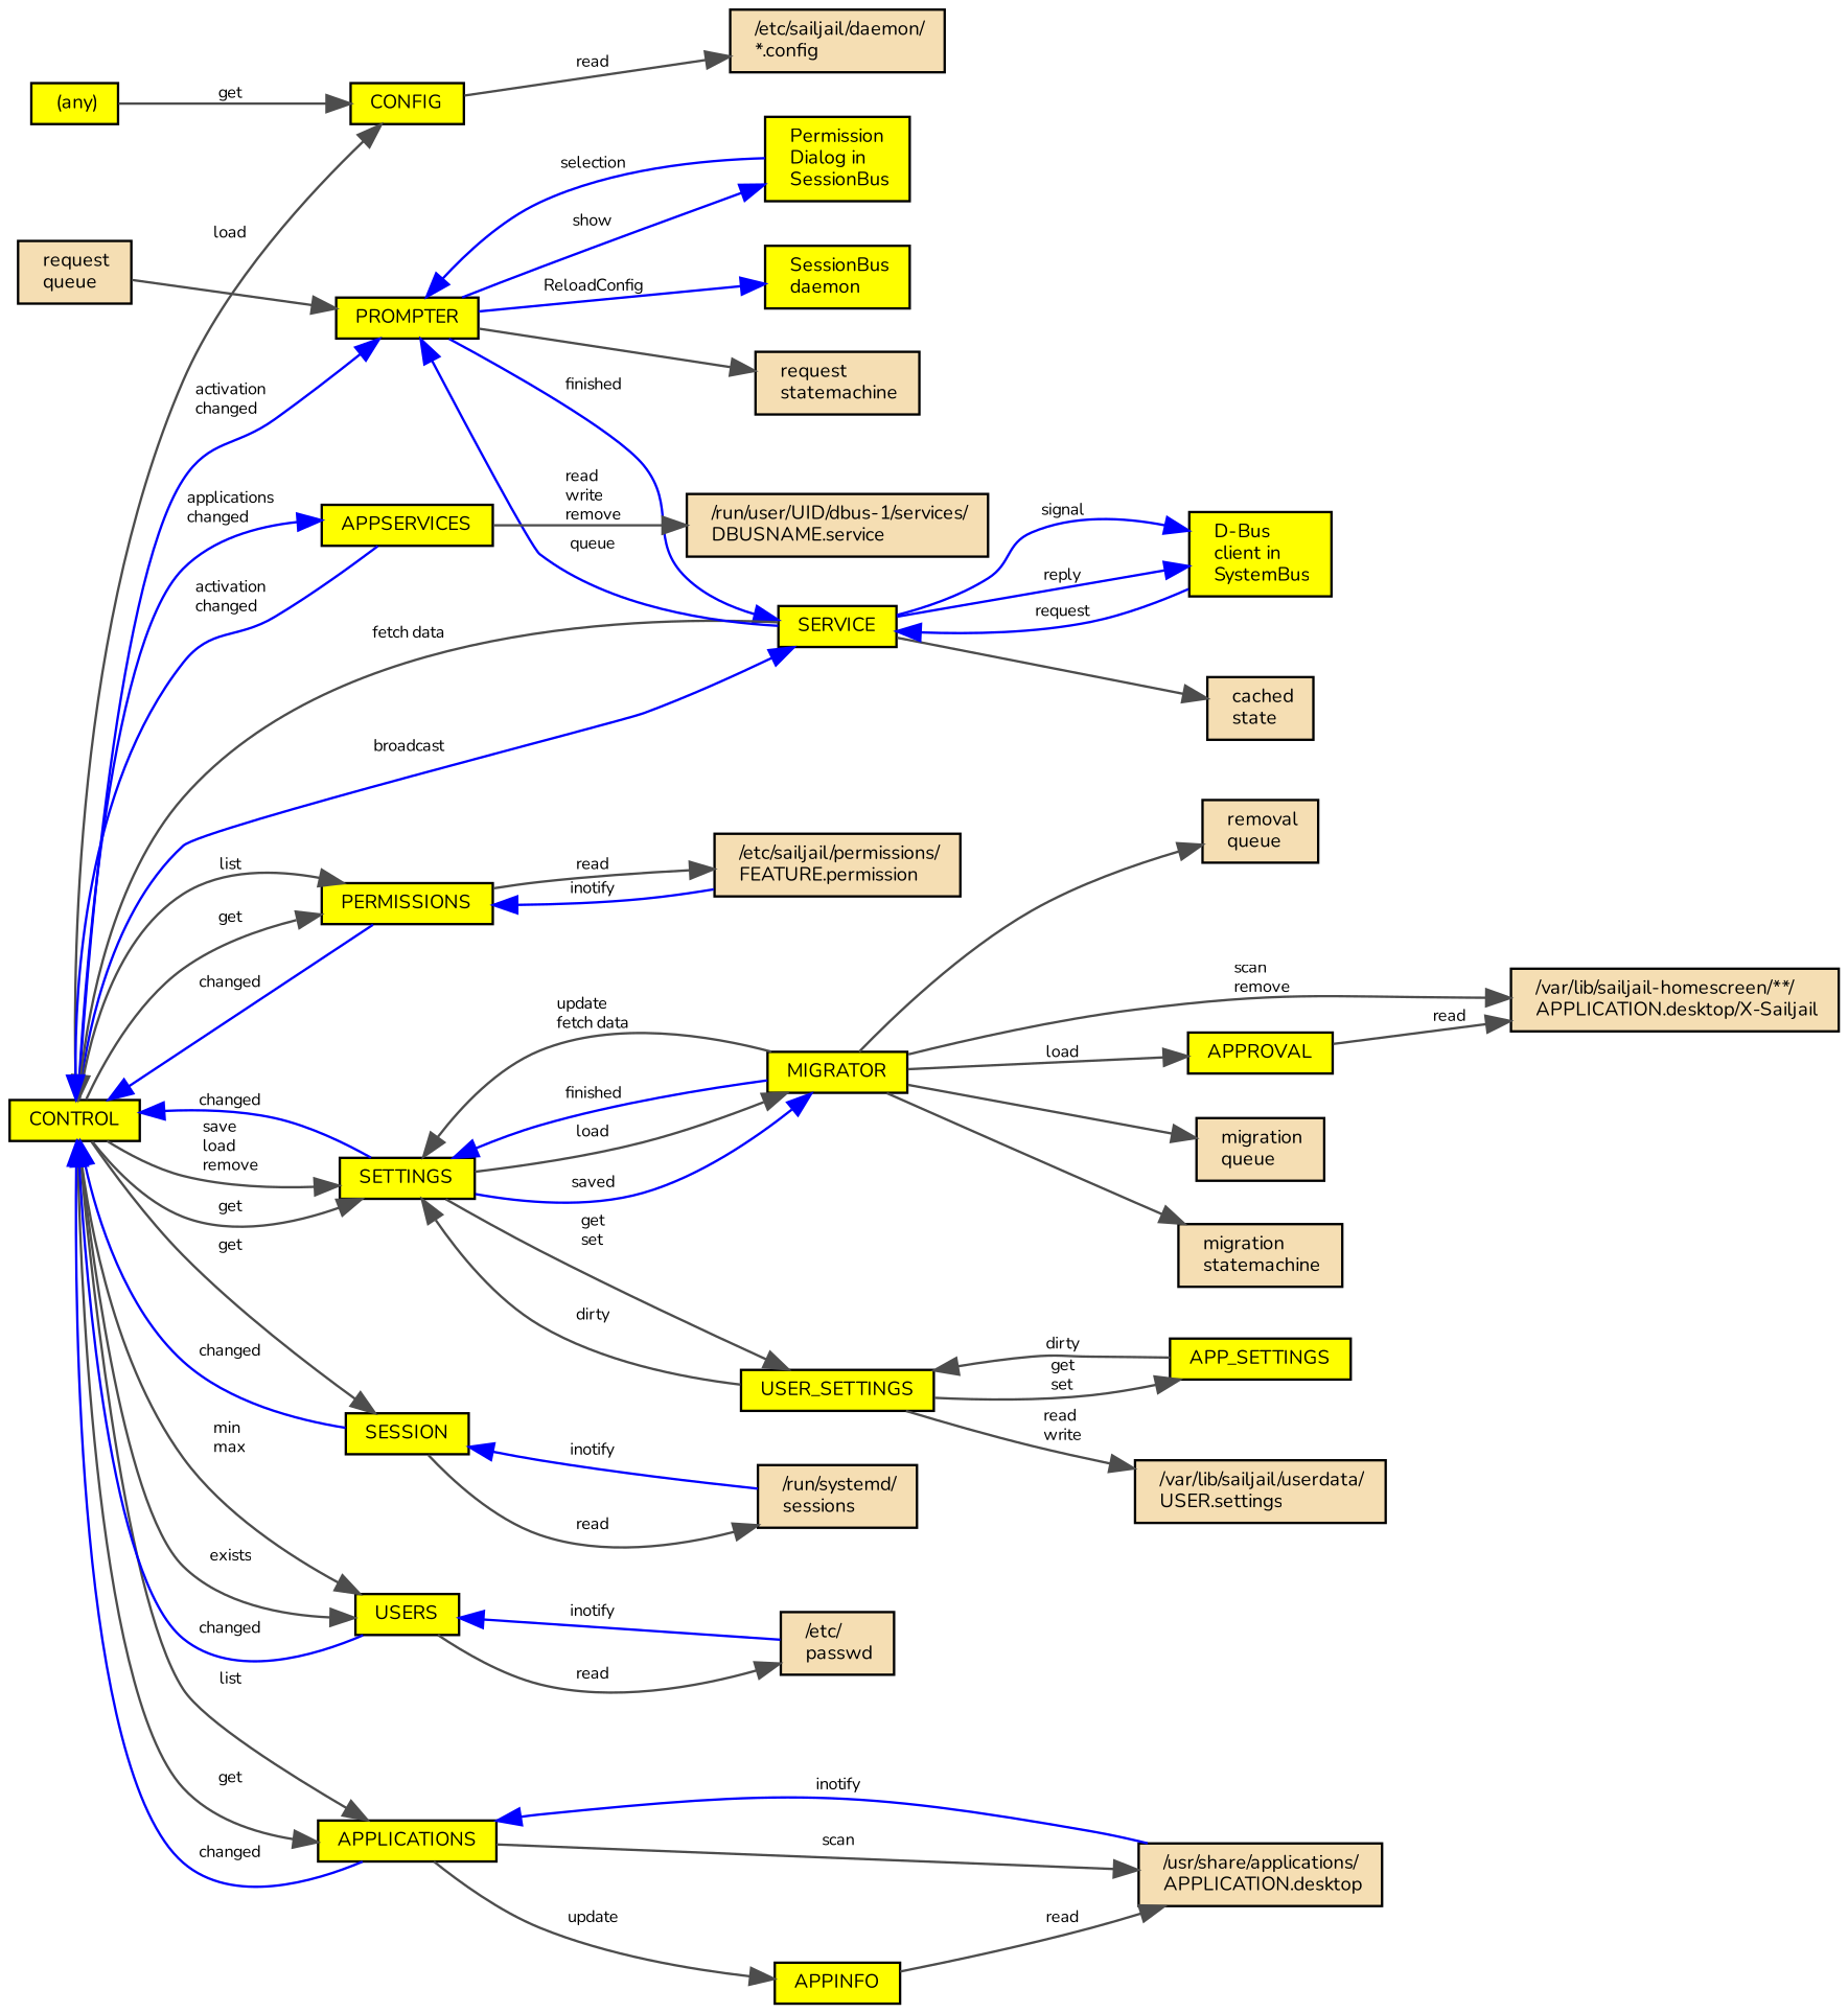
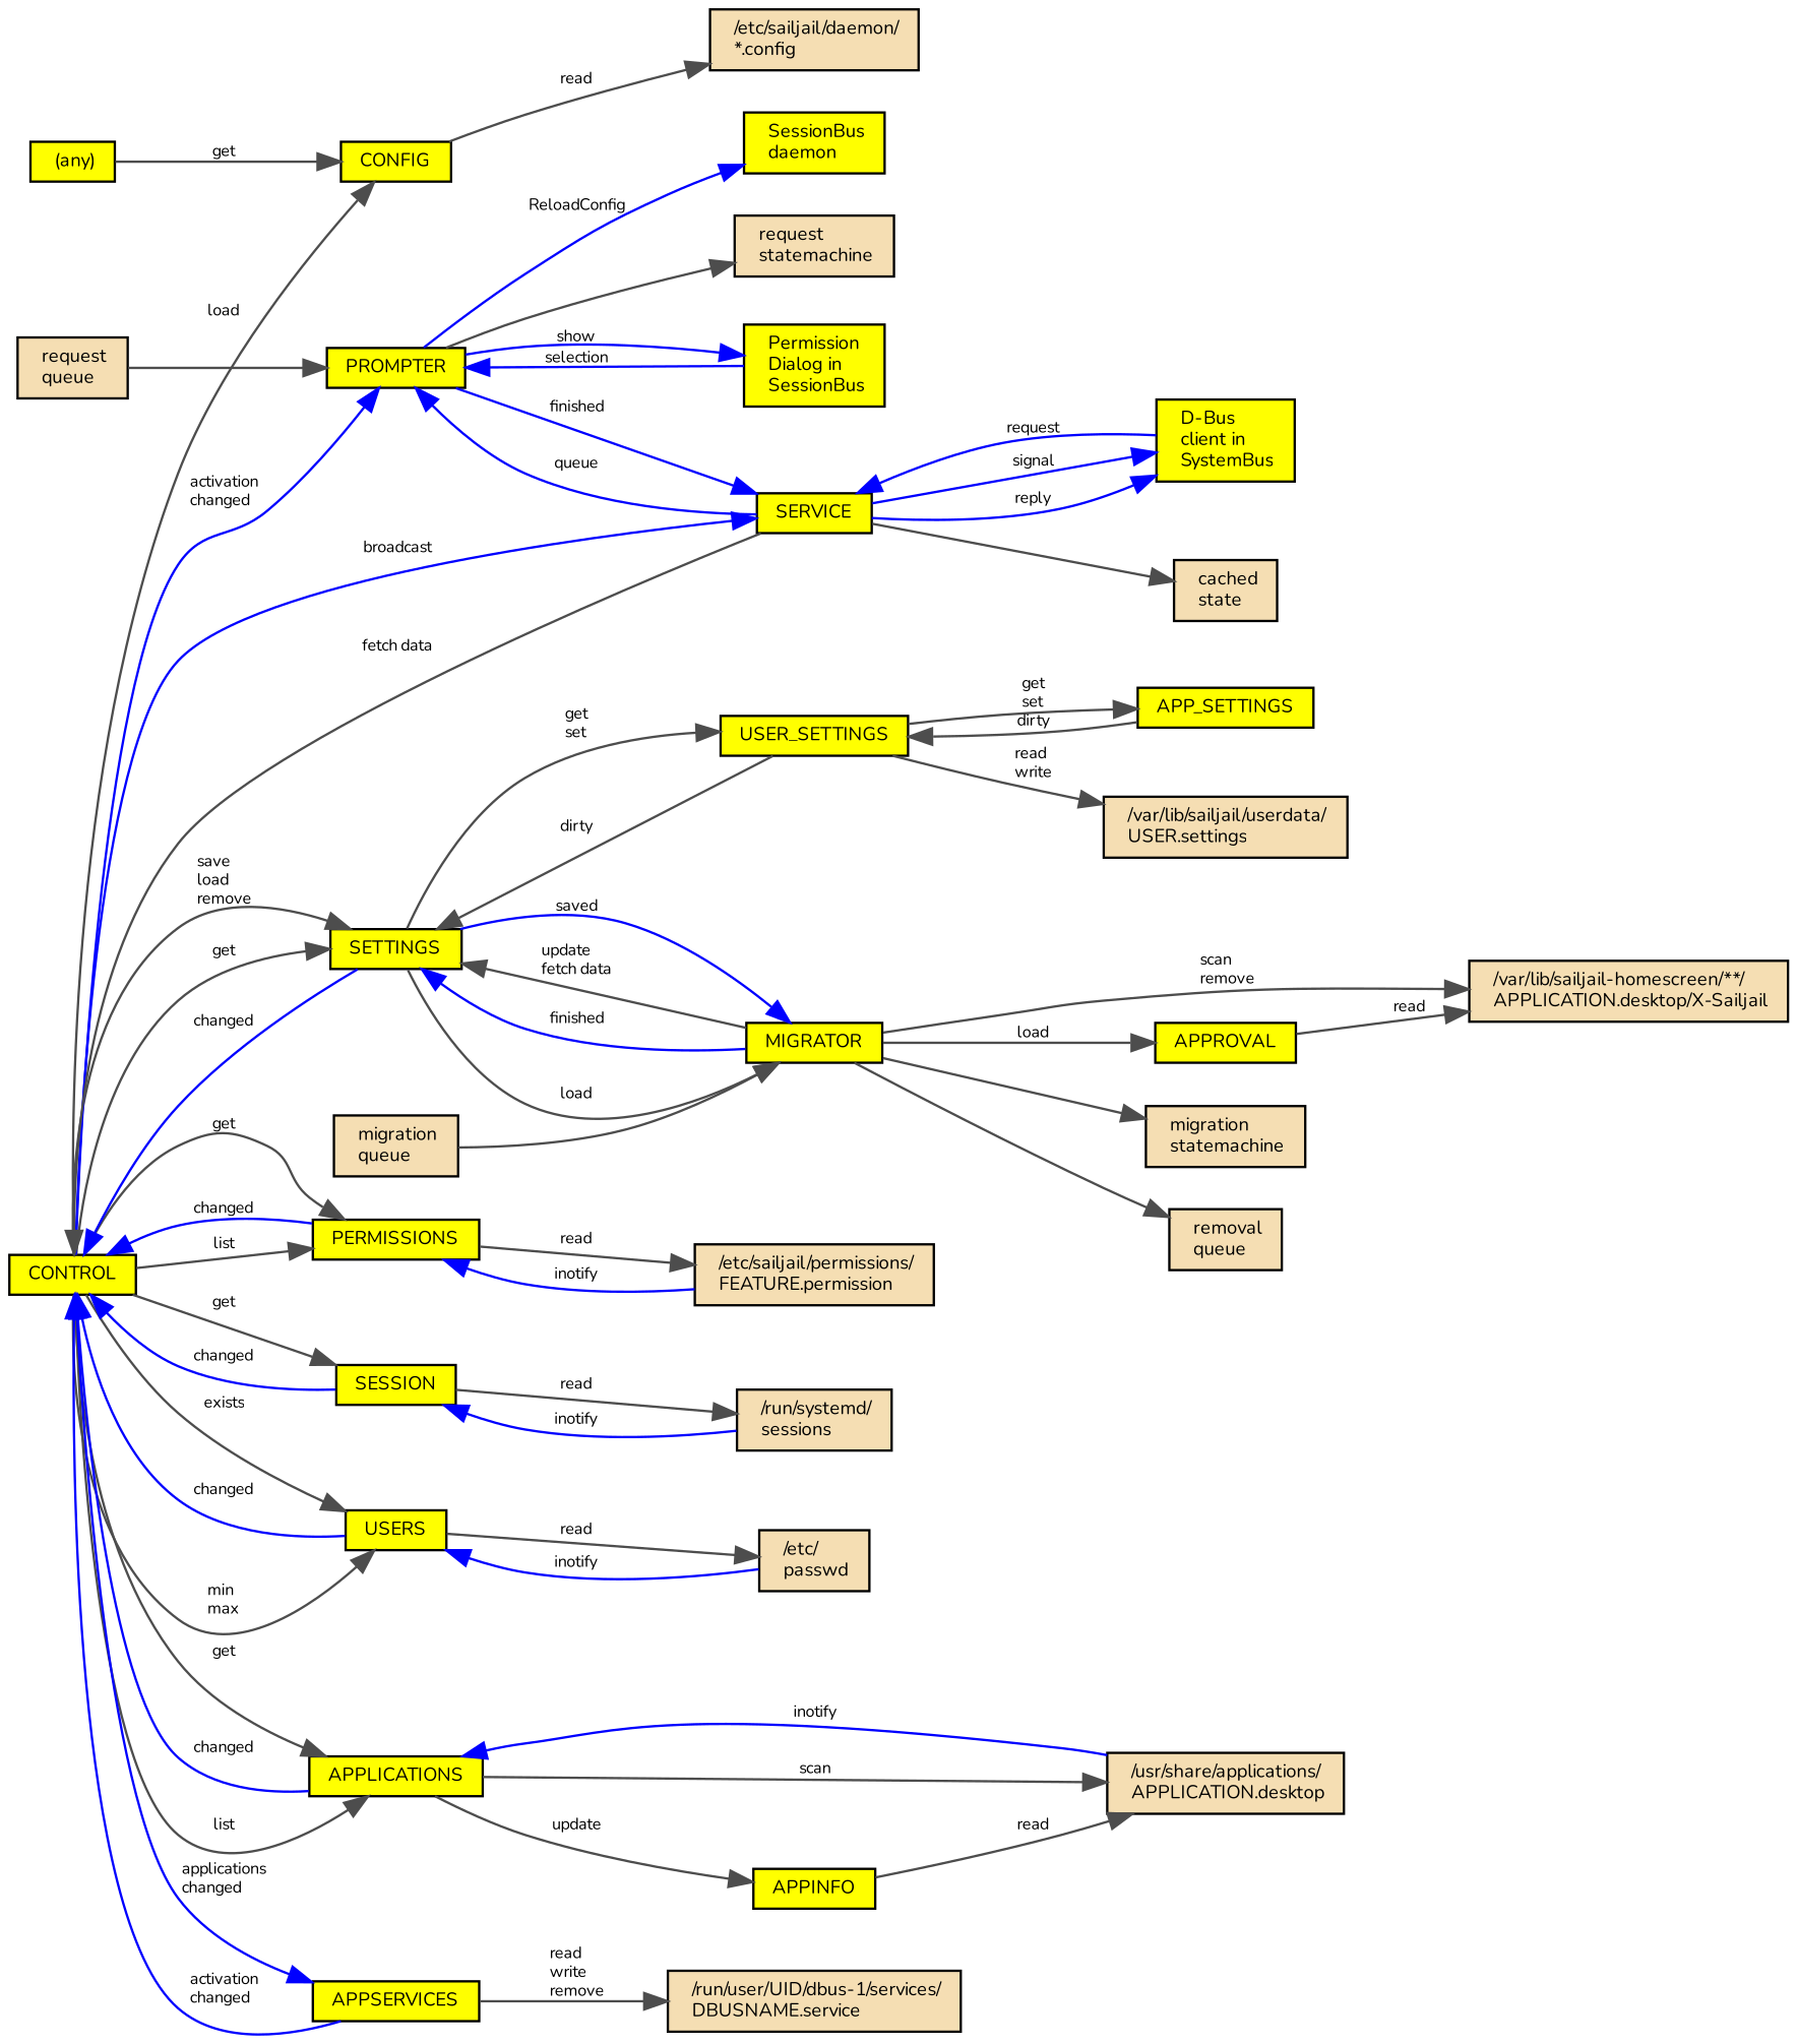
  digraph {
    fontname=Nunito
    rankdir=LR
    node [fillcolor=yellow fontname=Nunito fontsize=8 shape=box style=filled]
    edge [color=grey30 fontname=Nunito fontsize=7]
    CONTROL [height=0.001 width=0.001]
    SETTINGS [height=0.001 width=0.001]
    CONFIG [height=0.001 width=0.001]
    PROMPTER [height=0.001 width=0.001]
    SERVICE [height=0.001 width=0.001]
    USERS [height=0.001 width=0.001]
    APPLICATIONS [height=0.001 width=0.001]
    APPSERVICES [height=0.001 width=0.001]
    PERMISSIONS [height=0.001 width=0.001]
    SESSION [height=0.001 width=0.001]
    USER_SETTINGS [height=0.001 width=0.001]
    MIGRATOR [height=0.001 width=0.001]
    n13 [fillcolor=wheat height=0.001 label=" /etc/sailjail/daemon/\l *.config\l" width=0.001]
    n14 [height=0.001 label=" Permission\l Dialog in\l SessionBus\l" width=0.001]
    n15 [height=0.001 label=" SessionBus\l daemon\l" width=0.001]
    n16 [fillcolor=wheat height=0.001 label=" request\l statemachine\l" width=0.001]
    n17 [height=0.001 label=" D-Bus\l client in\l SystemBus\l" width=0.001]
    n18 [fillcolor=wheat height=0.001 label=" cached\l state\l" width=0.001]
    n19 [fillcolor=wheat height=0.001 label=" /etc/\l passwd\l" width=0.001]
    APPINFO [height=0.001 width=0.001]
    n21 [fillcolor=wheat height=0.001 label=" /usr/share/applications/\l APPLICATION.desktop\l" width=0.001]
    n22 [fillcolor=wheat height=0.001 label=" /run/user/UID/dbus-1/services/\l DBUSNAME.service\l" width=0.001]
    n23 [fillcolor=wheat height=0.001 label=" /etc/sailjail/permissions/\l FEATURE.permission\l" width=0.001]
    n24 [fillcolor=wheat height=0.001 label=" /run/systemd/\l sessions\l" width=0.001]
    APP_SETTINGS [height=0.001 width=0.001]
    n26 [fillcolor=wheat height=0.001 label=" /var/lib/sailjail/userdata/\l USER.settings\l" width=0.001]
    APPROVAL [height=0.001 width=0.001]
    n28 [fillcolor=wheat height=0.001 label=" migration\l queue\l" width=0.001]
    n29 [fillcolor=wheat height=0.001 label=" migration\l statemachine\l" width=0.001]
    n30 [fillcolor=wheat height=0.001 label=" removal\l queue\l" width=0.001]
    n31 [fillcolor=wheat height=0.001 label=" /var/lib/sailjail-homescreen/**/\l APPLICATION.desktop/X-Sailjail\l" width=0.001]
    n32 [fillcolor=wheat height=0.001 label=" request\l queue\l" width=0.001]
    n33 [height=0.001 label=" (any)\l" width=0.001]
    CONTROL -> SETTINGS [label=" save\l load\l remove\l"]
    CONTROL -> SETTINGS [label=" get\l"]
    CONTROL -> CONFIG [label=" load\l"]
    CONTROL -> PROMPTER [color=blue label=" activation\l changed\l"]
    CONTROL -> SERVICE [color=blue label=" broadcast\l"]
    CONTROL -> USERS [label=" min\l max\l"]
    CONTROL -> USERS [label=" exists\l"]
    CONTROL -> APPLICATIONS [label=" list\l"]
    CONTROL -> APPLICATIONS [label=" get\l"]
    CONTROL -> APPSERVICES [color=blue label=" applications\l changed\l"]
    CONTROL -> PERMISSIONS [label=" list\l"]
    CONTROL -> PERMISSIONS [label=" get\l"]
    CONTROL -> SESSION [label=" get\l"]
    SETTINGS -> CONTROL [color=blue label=" changed\l"]
    SETTINGS -> USER_SETTINGS [label=" get\l set\l"]
    SETTINGS -> MIGRATOR [label=" load\l"]
    SETTINGS -> MIGRATOR [color=blue label=" saved\l"]
    CONFIG -> n13 [label=" read\l"]
    PROMPTER -> SERVICE [color=blue label=" finished\l"]
    PROMPTER -> n14 [color=blue label=" show\l"]
    PROMPTER -> n15 [color=blue label=" ReloadConfig\l"]
    PROMPTER -> n16
    SERVICE -> CONTROL [label=" fetch data\l"]
    SERVICE -> PROMPTER [color=blue label=" queue\l"]
    SERVICE -> n17 [color=blue label=" signal\l"]
    SERVICE -> n17 [color=blue label=" reply\l"]
    SERVICE -> n18
    USERS -> CONTROL [color=blue label=" changed\l"]
    USERS -> n19 [label=" read\l"]
    APPLICATIONS -> CONTROL [color=blue label=" changed\l"]
    APPLICATIONS -> APPINFO [label=" update\l"]
    APPLICATIONS -> n21 [label=" scan\l"]
    APPSERVICES -> CONTROL [color=blue label=" activation\l changed\l"]
    APPSERVICES -> n22 [label=" read\l write\l remove\l"]
    PERMISSIONS -> CONTROL [color=blue label=" changed\l"]
    PERMISSIONS -> n23 [label=" read\l"]
    SESSION -> CONTROL [color=blue label=" changed\l"]
    SESSION -> n24 [label=" read\l"]
    USER_SETTINGS -> SETTINGS [label=" dirty\l"]
    USER_SETTINGS -> APP_SETTINGS [label=" get\l set\l"]
    USER_SETTINGS -> n26 [label=" read\l write\l"]
    MIGRATOR -> SETTINGS [label=" update\l fetch data\l"]
    MIGRATOR -> SETTINGS [color=blue label=" finished\l"]
    MIGRATOR -> APPROVAL [label=" load\l"]
-   MIGRATOR -> n28
+   n28 -> MIGRATOR
    MIGRATOR -> n29
    MIGRATOR -> n30
    MIGRATOR -> n31 [label=" scan\l remove\l"]
    n14 -> PROMPTER [color=blue label=" selection\l"]
    n17 -> SERVICE [color=blue label=" request\l"]
    n19 -> USERS [color=blue label=" inotify\l"]
    APPINFO -> n21 [label=" read\l"]
    n21 -> APPLICATIONS [color=blue label=" inotify\l"]
    n23 -> PERMISSIONS [color=blue label=" inotify\l"]
    n24 -> SESSION [color=blue label=" inotify\l"]
    APP_SETTINGS -> USER_SETTINGS [label=" dirty\l"]
    APPROVAL -> n31 [label=" read\l"]
    n32 -> PROMPTER
    n33 -> CONFIG [label=" get\l"]
  }
